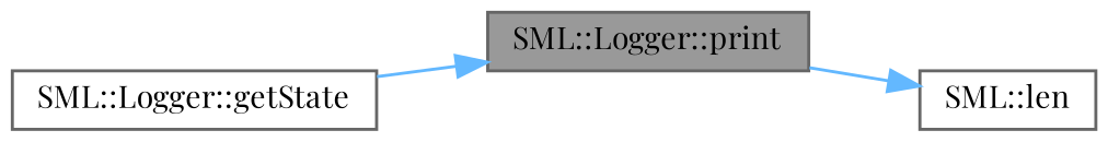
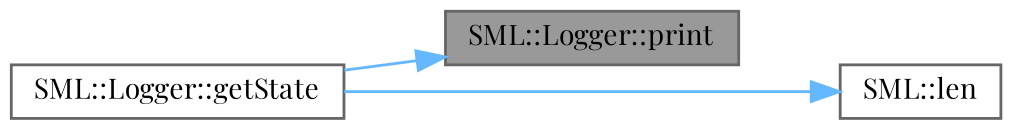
  digraph {
    fontname="Playfair Display"
    rankdir=LR
    node [color=grey40 fillcolor=white fontname="Playfair Display" fontsize=10 shape=box style=filled]
    edge [color=steelblue1 fontname="Playfair Display" fontsize=10 labelfontname=Helvetica labelfontsize=10 style=solid]
    n1 [color=gray40 fillcolor=grey60 fontcolor=black height=0.2 label="SML::Logger::print" width=0.4]
    n2 [height=0.2 label="SML::len" width=0.4]
    n3 [height=0.2 label="SML::Logger::getState" width=0.4]
-   n1 -> n2
+   n3 -> n2
    n3 -> n1
  }
